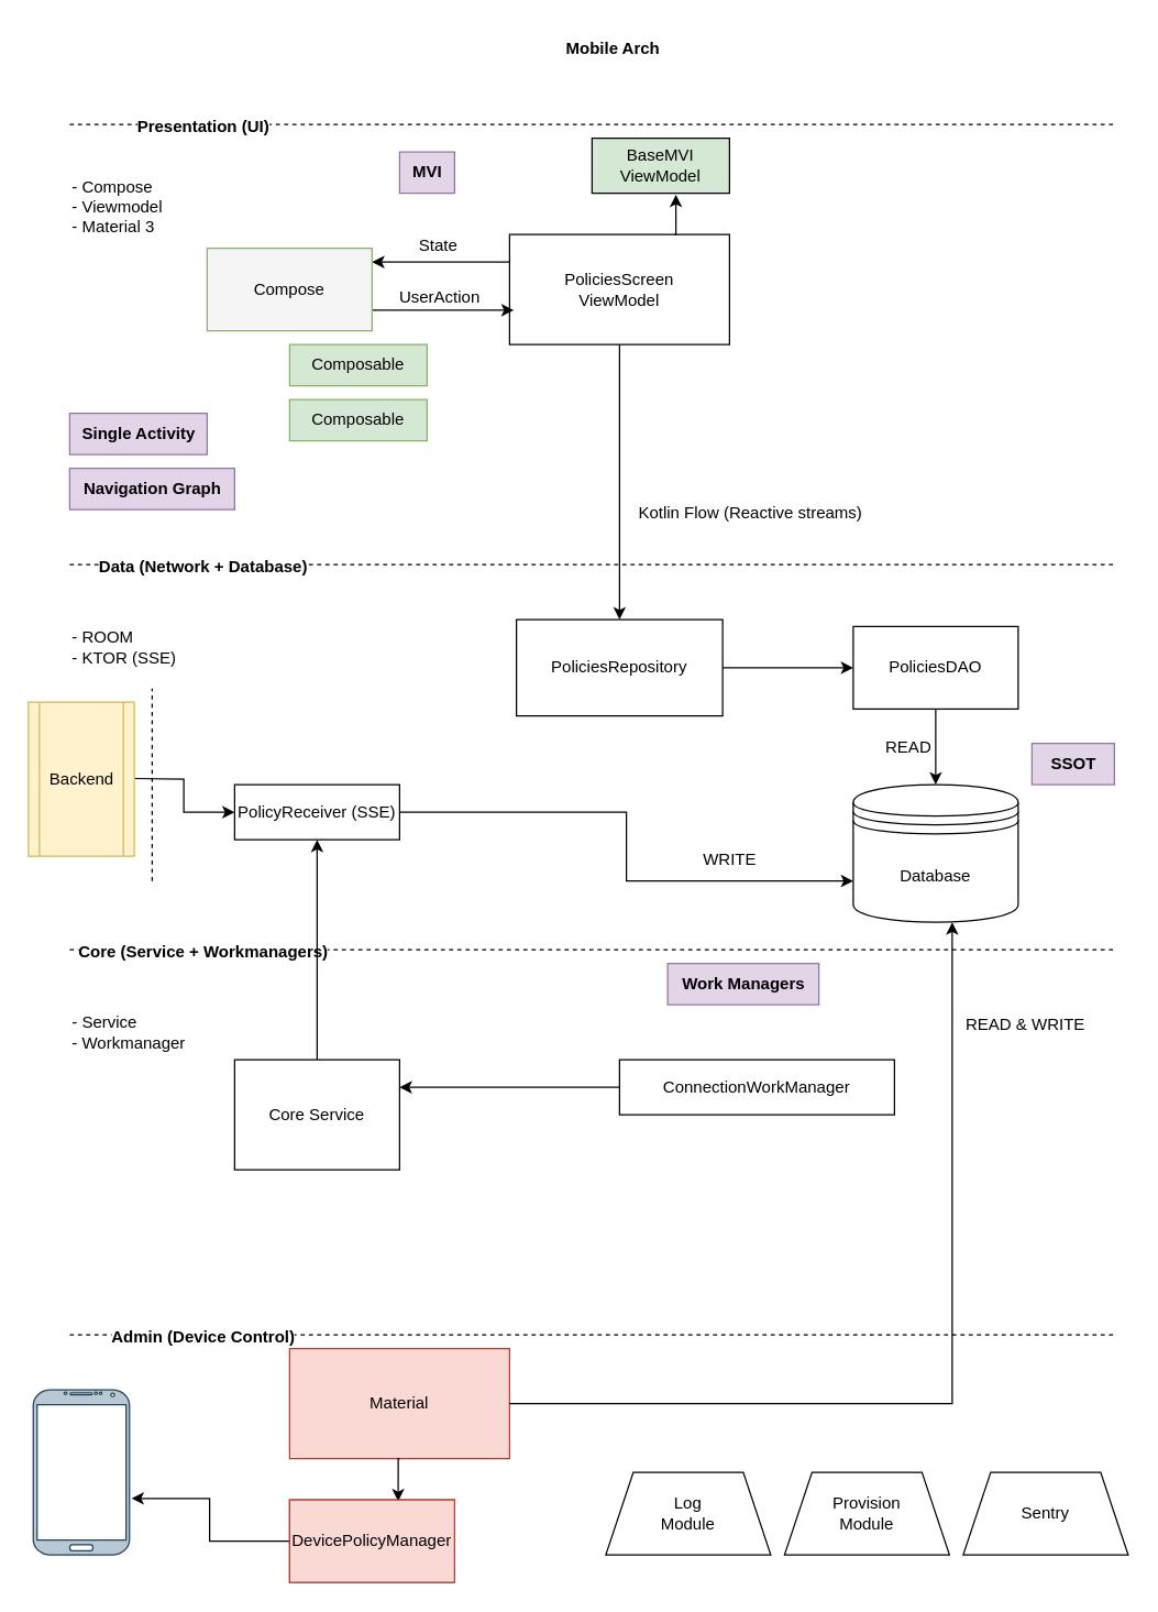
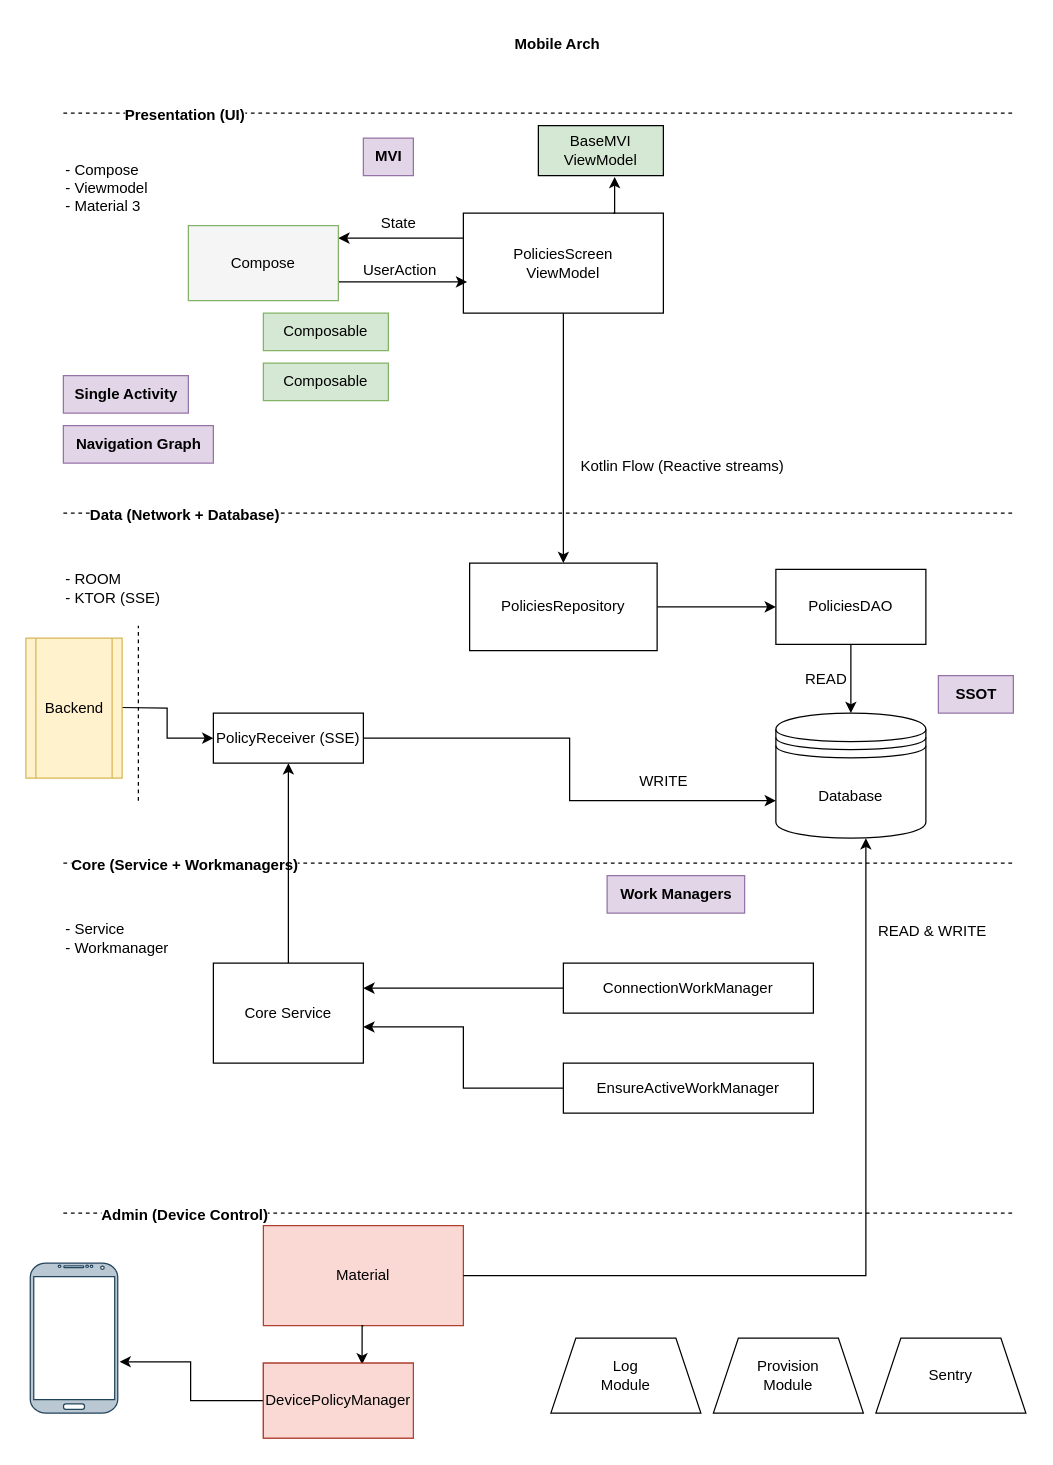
  <mxCell id="0" />
  <mxCell id="1" parent="0" />
  <mxCell id="2" value="" style="edgeStyle=orthogonalEdgeStyle;rounded=0;orthogonalLoop=1;jettySize=auto;html=1;" parent="1" edge="1"><mxGeometry relative="1" as="geometry"><mxPoint x="370" y="190" as="sourcePoint" /><mxPoint x="270" y="190" as="targetPoint" /></mxGeometry></mxCell>
  <mxCell id="3" value="" style="edgeStyle=orthogonalEdgeStyle;rounded=0;orthogonalLoop=1;jettySize=auto;html=1;" parent="1" source="4" target="19" edge="1"><mxGeometry relative="1" as="geometry" /></mxCell>
  <mxCell id="4" value="PoliciesScreen&lt;br&gt;ViewModel" style="rounded=0;whiteSpace=wrap;html=1;" parent="1" vertex="1"><mxGeometry x="370" y="170" width="160" height="80" as="geometry" /></mxCell>
  <mxCell id="5" value="" style="endArrow=none;dashed=1;html=1;rounded=0;" parent="1" edge="1"><mxGeometry width="50" height="50" relative="1" as="geometry"><mxPoint x="50" y="90" as="sourcePoint" /><mxPoint x="810" y="90" as="targetPoint" /></mxGeometry></mxCell>
  <mxCell id="6" value="Presentation (UI)" style="edgeLabel;html=1;align=center;verticalAlign=middle;resizable=0;points=[];fontStyle=1;fontSize=12;" parent="5" vertex="1" connectable="0"><mxGeometry x="-0.747" y="-1" relative="1" as="geometry"><mxPoint as="offset" /></mxGeometry></mxCell>
  <mxCell id="7" value="" style="endArrow=none;dashed=1;html=1;rounded=0;" parent="1" edge="1"><mxGeometry width="50" height="50" relative="1" as="geometry"><mxPoint x="50" y="970" as="sourcePoint" /><mxPoint x="810" y="970" as="targetPoint" /></mxGeometry></mxCell>
  <mxCell id="8" value="Admin (Device Control)" style="edgeLabel;html=1;align=center;verticalAlign=middle;resizable=0;points=[];fontStyle=1;fontSize=12;" parent="7" vertex="1" connectable="0"><mxGeometry x="-0.747" y="-1" relative="1" as="geometry"><mxPoint as="offset" /></mxGeometry></mxCell>
  <mxCell id="9" value="" style="endArrow=none;dashed=1;html=1;rounded=0;" parent="1" edge="1"><mxGeometry width="50" height="50" relative="1" as="geometry"><mxPoint x="50" y="410" as="sourcePoint" /><mxPoint x="810" y="410" as="targetPoint" /></mxGeometry></mxCell>
  <mxCell id="10" value="Data (Network + Database)" style="edgeLabel;html=1;align=center;verticalAlign=middle;resizable=0;points=[];fontStyle=1;fontSize=12;" parent="9" vertex="1" connectable="0"><mxGeometry x="-0.747" y="-1" relative="1" as="geometry"><mxPoint as="offset" /></mxGeometry></mxCell>
  <mxCell id="11" value="" style="endArrow=none;dashed=1;html=1;rounded=0;fontSize=12;fontStyle=1" parent="1" edge="1"><mxGeometry width="50" height="50" relative="1" as="geometry"><mxPoint x="50" y="690" as="sourcePoint" /><mxPoint x="810" y="690" as="targetPoint" /></mxGeometry></mxCell>
  <mxCell id="12" value="Core (Service + Workmanagers)" style="edgeLabel;html=1;align=center;verticalAlign=middle;resizable=0;points=[];fontStyle=1;fontSize=12;" parent="11" vertex="1" connectable="0"><mxGeometry x="-0.747" y="-1" relative="1" as="geometry"><mxPoint as="offset" /></mxGeometry></mxCell>
  <mxCell id="13" style="edgeStyle=orthogonalEdgeStyle;rounded=0;orthogonalLoop=1;jettySize=auto;html=1;exitX=1;exitY=0.75;exitDx=0;exitDy=0;" parent="1" source="14" edge="1"><mxGeometry relative="1" as="geometry"><mxPoint x="373" y="225" as="targetPoint" /></mxGeometry></mxCell>
  <mxCell id="14" value="Compose" style="whiteSpace=wrap;html=1;rounded=0;fillColor=#f5f5f5;strokeColor=#82b366;" parent="1" vertex="1"><mxGeometry x="150" y="180" width="120" height="60" as="geometry" /></mxCell>
  <mxCell id="15" value="BaseMVI&lt;br&gt;ViewModel" style="whiteSpace=wrap;html=1;fillColor=#d5e8d4;" parent="1" vertex="1"><mxGeometry x="430" y="100" width="100" height="40" as="geometry" /></mxCell>
  <mxCell id="16" style="edgeStyle=orthogonalEdgeStyle;rounded=0;orthogonalLoop=1;jettySize=auto;html=1;exitX=0.75;exitY=0;exitDx=0;exitDy=0;entryX=0.61;entryY=1.025;entryDx=0;entryDy=0;entryPerimeter=0;" parent="1" source="4" target="15" edge="1"><mxGeometry relative="1" as="geometry" /></mxCell>
  <mxCell id="17" value="Composable" style="whiteSpace=wrap;html=1;rounded=0;fillColor=#d5e8d4;strokeColor=#82b366;" parent="1" vertex="1"><mxGeometry x="210" y="250" width="100" height="30" as="geometry" /></mxCell>
  <mxCell id="18" value="" style="edgeStyle=orthogonalEdgeStyle;rounded=0;orthogonalLoop=1;jettySize=auto;html=1;" parent="1" source="19" target="21" edge="1"><mxGeometry relative="1" as="geometry" /></mxCell>
  <mxCell id="19" value="PoliciesRepository" style="rounded=0;whiteSpace=wrap;html=1;" parent="1" vertex="1"><mxGeometry x="375" y="450" width="150" height="70" as="geometry" /></mxCell>
  <mxCell id="20" style="edgeStyle=orthogonalEdgeStyle;rounded=0;orthogonalLoop=1;jettySize=auto;html=1;exitX=0.5;exitY=1;exitDx=0;exitDy=0;" parent="1" source="21" target="22" edge="1"><mxGeometry relative="1" as="geometry" /></mxCell>
  <mxCell id="21" value="PoliciesDAO" style="whiteSpace=wrap;html=1;rounded=0;" parent="1" vertex="1"><mxGeometry x="620" y="455" width="120" height="60" as="geometry" /></mxCell>
  <mxCell id="22" value="Database" style="shape=datastore;whiteSpace=wrap;html=1;" parent="1" vertex="1"><mxGeometry x="620" y="570" width="120" height="100" as="geometry" /></mxCell>
  <mxCell id="23" value="&lt;b&gt;SSOT&lt;/b&gt;" style="text;html=1;align=center;verticalAlign=middle;resizable=0;points=[];autosize=1;strokeColor=#9673a6;fillColor=#e1d5e7;" parent="1" vertex="1"><mxGeometry x="750" y="540" width="60" height="30" as="geometry" /></mxCell>
  <mxCell id="24" value="MVI" style="text;html=1;align=center;verticalAlign=middle;resizable=0;points=[];autosize=1;strokeColor=#9673a6;fillColor=#e1d5e7;fontStyle=1" parent="1" vertex="1"><mxGeometry x="290" y="110" width="40" height="30" as="geometry" /></mxCell>
  <mxCell id="25" value="- ROOM&lt;div&gt;- KTOR (SSE)&lt;/div&gt;" style="text;html=1;align=left;verticalAlign=middle;resizable=0;points=[];autosize=1;strokeColor=none;fillColor=none;" parent="1" vertex="1"><mxGeometry x="50" y="450" width="100" height="40" as="geometry" /></mxCell>
  <mxCell id="26" style="edgeStyle=orthogonalEdgeStyle;rounded=0;orthogonalLoop=1;jettySize=auto;html=1;exitX=1;exitY=0.5;exitDx=0;exitDy=0;entryX=0;entryY=0.7;entryDx=0;entryDy=0;" parent="1" source="27" target="22" edge="1"><mxGeometry relative="1" as="geometry" /></mxCell>
  <mxCell id="27" value="PolicyReceiver (SSE)" style="rounded=0;whiteSpace=wrap;html=1;" parent="1" vertex="1"><mxGeometry x="170" y="570" width="120" height="40" as="geometry" /></mxCell>
  <mxCell id="28" value="READ" style="text;html=1;align=center;verticalAlign=middle;resizable=0;points=[];autosize=1;strokeColor=none;fillColor=none;" parent="1" vertex="1"><mxGeometry x="630" y="528" width="60" height="30" as="geometry" /></mxCell>
  <mxCell id="29" value="WRITE" style="text;html=1;align=center;verticalAlign=middle;resizable=0;points=[];autosize=1;strokeColor=none;fillColor=none;" parent="1" vertex="1"><mxGeometry x="500" y="610" width="60" height="30" as="geometry" /></mxCell>
  <mxCell id="30" value="- Compose&lt;div&gt;- Viewmodel&lt;br&gt;- Material 3&lt;/div&gt;" style="text;html=1;align=left;verticalAlign=middle;resizable=0;points=[];autosize=1;strokeColor=none;fillColor=none;" parent="1" vertex="1"><mxGeometry x="50" y="120" width="90" height="60" as="geometry" /></mxCell>
  <mxCell id="31" value="Single Activity" style="text;html=1;align=center;verticalAlign=middle;resizable=0;points=[];autosize=1;strokeColor=#9673a6;fillColor=#e1d5e7;fontStyle=1" parent="1" vertex="1"><mxGeometry x="50" y="300" width="100" height="30" as="geometry" /></mxCell>
  <mxCell id="32" value="Navigation Graph" style="text;html=1;align=center;verticalAlign=middle;resizable=0;points=[];autosize=1;strokeColor=#9673a6;fillColor=#e1d5e7;fontStyle=1" parent="1" vertex="1"><mxGeometry x="50" y="340" width="120" height="30" as="geometry" /></mxCell>
  <mxCell id="33" value="Mobile Arch" style="text;html=1;align=center;verticalAlign=middle;resizable=0;points=[];autosize=1;strokeColor=none;fillColor=none;fontStyle=1" parent="1" vertex="1"><mxGeometry x="400" y="20" width="90" height="30" as="geometry" /></mxCell>
  <mxCell id="34" style="edgeStyle=orthogonalEdgeStyle;rounded=0;orthogonalLoop=1;jettySize=auto;html=1;entryX=0.5;entryY=1;entryDx=0;entryDy=0;" parent="1" source="35" target="27" edge="1"><mxGeometry relative="1" as="geometry"><mxPoint x="230" y="730" as="targetPoint" /></mxGeometry></mxCell>
  <mxCell id="35" value="Core Service" style="rounded=0;whiteSpace=wrap;html=1;" parent="1" vertex="1"><mxGeometry x="170" y="770" width="120" height="80" as="geometry" /></mxCell>
  <mxCell id="36" value="Kotlin Flow (Reactive streams)" style="text;html=1;align=center;verticalAlign=middle;resizable=0;points=[];autosize=1;strokeColor=none;fillColor=none;" parent="1" vertex="1"><mxGeometry x="450" y="358" width="190" height="30" as="geometry" /></mxCell>
  <mxCell id="37" value="Composable" style="whiteSpace=wrap;html=1;rounded=0;fillColor=#d5e8d4;strokeColor=#82b366;" parent="1" vertex="1"><mxGeometry x="210" y="290" width="100" height="30" as="geometry" /></mxCell>
  <mxCell id="38" value="State" style="text;html=1;align=center;verticalAlign=middle;resizable=0;points=[];autosize=1;strokeColor=none;fillColor=none;" parent="1" vertex="1"><mxGeometry x="293" y="163" width="50" height="30" as="geometry" /></mxCell>
  <mxCell id="39" value="UserAction" style="text;html=1;align=center;verticalAlign=middle;resizable=0;points=[];autosize=1;strokeColor=none;fillColor=none;" parent="1" vertex="1"><mxGeometry x="279" y="201" width="80" height="30" as="geometry" /></mxCell>
  <mxCell id="40" value="- Service&lt;div&gt;- Workmanager&lt;/div&gt;" style="text;html=1;align=left;verticalAlign=middle;resizable=0;points=[];autosize=1;strokeColor=none;fillColor=none;" parent="1" vertex="1"><mxGeometry x="50" y="730" width="110" height="40" as="geometry" /></mxCell>
  <mxCell id="41" style="edgeStyle=orthogonalEdgeStyle;rounded=0;orthogonalLoop=1;jettySize=auto;html=1;entryX=1;entryY=0.25;entryDx=0;entryDy=0;" parent="1" source="42" target="35" edge="1"><mxGeometry relative="1" as="geometry" /></mxCell>
  <mxCell id="42" value="ConnectionWorkManager" style="rounded=0;whiteSpace=wrap;html=1;" parent="1" vertex="1"><mxGeometry x="450" y="770" width="200" height="40" as="geometry" /></mxCell>
+ <mxCell id="43" value="EnsureActiveWorkManager" style="rounded=0;whiteSpace=wrap;html=1;" parent="1" vertex="1"><mxGeometry x="450" y="850" width="200" height="40" as="geometry" /></mxCell>
+ <mxCell id="44" style="edgeStyle=orthogonalEdgeStyle;rounded=0;orthogonalLoop=1;jettySize=auto;html=1;entryX=1;entryY=0.638;entryDx=0;entryDy=0;entryPerimeter=0;" parent="1" source="43" target="35" edge="1"><mxGeometry relative="1" as="geometry" /></mxCell>
  <mxCell id="45" style="edgeStyle=orthogonalEdgeStyle;rounded=0;orthogonalLoop=1;jettySize=auto;html=1;exitX=1;exitY=0.5;exitDx=0;exitDy=0;entryX=0;entryY=0.5;entryDx=0;entryDy=0;" parent="1" target="27" edge="1"><mxGeometry relative="1" as="geometry"><mxPoint x="95" y="565.5" as="sourcePoint" /></mxGeometry></mxCell>
  <mxCell id="46" value="" style="endArrow=none;dashed=1;html=1;rounded=0;" parent="1" edge="1"><mxGeometry width="50" height="50" relative="1" as="geometry"><mxPoint x="110" y="640" as="sourcePoint" /><mxPoint x="110" y="500" as="targetPoint" /></mxGeometry></mxCell>
  <mxCell id="47" value="Backend" style="shape=process;whiteSpace=wrap;html=1;backgroundOutline=1;fillColor=#fff2cc;strokeColor=#d6b656;" parent="1" vertex="1"><mxGeometry x="20" y="510" width="77" height="112" as="geometry" /></mxCell>
  <mxCell id="48" value="Material" style="whiteSpace=wrap;html=1;fillColor=#fad9d5;strokeColor=#ae4132;" parent="1" vertex="1"><mxGeometry x="210" y="980" width="160" height="80" as="geometry" /></mxCell>
  <mxCell id="49" style="edgeStyle=orthogonalEdgeStyle;rounded=0;orthogonalLoop=1;jettySize=auto;html=1;exitX=1;exitY=0.5;exitDx=0;exitDy=0;entryX=0.6;entryY=1;entryDx=0;entryDy=0;entryPerimeter=0;" parent="1" source="48" target="22" edge="1"><mxGeometry relative="1" as="geometry" /></mxCell>
  <mxCell id="50" value="READ &amp;amp; WRITE" style="text;html=1;align=center;verticalAlign=middle;resizable=0;points=[];autosize=1;strokeColor=none;fillColor=none;" parent="1" vertex="1"><mxGeometry x="690" y="730" width="110" height="30" as="geometry" /></mxCell>
  <mxCell id="51" value="" style="verticalLabelPosition=bottom;verticalAlign=top;html=1;shadow=0;dashed=0;strokeWidth=1;shape=mxgraph.android.phone2;strokeColor=#23445d;fillColor=#bac8d3;" parent="1" vertex="1"><mxGeometry x="23.5" y="1010" width="70" height="120" as="geometry" /></mxCell>
  <mxCell id="52" value="DevicePolicyManager" style="whiteSpace=wrap;html=1;fillColor=#fad9d5;strokeColor=#ae4132;" parent="1" vertex="1"><mxGeometry x="210" y="1090" width="120" height="60" as="geometry" /></mxCell>
  <mxCell id="53" style="edgeStyle=orthogonalEdgeStyle;rounded=0;orthogonalLoop=1;jettySize=auto;html=1;exitX=0.5;exitY=1;exitDx=0;exitDy=0;entryX=0.658;entryY=0.017;entryDx=0;entryDy=0;entryPerimeter=0;" parent="1" source="48" target="52" edge="1"><mxGeometry relative="1" as="geometry" /></mxCell>
  <mxCell id="54" style="edgeStyle=orthogonalEdgeStyle;rounded=0;orthogonalLoop=1;jettySize=auto;html=1;exitX=0;exitY=0.5;exitDx=0;exitDy=0;entryX=1.021;entryY=0.658;entryDx=0;entryDy=0;entryPerimeter=0;" parent="1" source="52" target="51" edge="1"><mxGeometry relative="1" as="geometry" /></mxCell>
  <mxCell id="55" value="Work Managers" style="text;html=1;align=center;verticalAlign=middle;resizable=0;points=[];autosize=1;strokeColor=#9673a6;fillColor=#e1d5e7;fontStyle=1" parent="1" vertex="1"><mxGeometry x="485" y="700" width="110" height="30" as="geometry" /></mxCell>
  <mxCell id="56" value="Log&lt;br&gt;Module" style="shape=trapezoid;perimeter=trapezoidPerimeter;whiteSpace=wrap;html=1;fixedSize=1;" parent="1" vertex="1"><mxGeometry x="440" y="1070" width="120" height="60" as="geometry" /></mxCell>
  <mxCell id="57" value="Provision&lt;br&gt;Module" style="shape=trapezoid;perimeter=trapezoidPerimeter;whiteSpace=wrap;html=1;fixedSize=1;" parent="1" vertex="1"><mxGeometry x="570" y="1070" width="120" height="60" as="geometry" /></mxCell>
  <mxCell id="58" value="Sentry" style="shape=trapezoid;perimeter=trapezoidPerimeter;whiteSpace=wrap;html=1;fixedSize=1;" parent="1" vertex="1"><mxGeometry x="700" y="1070" width="120" height="60" as="geometry" /></mxCell>
  <mxCell id="59" value="DevicePolicyManager" style="whiteSpace=wrap;html=1;fillColor=#fad9d5;strokeColor=#ae4132;" vertex="1" parent="1"><mxGeometry x="210" y="1090" width="120" height="60" as="geometry" /></mxCell>
